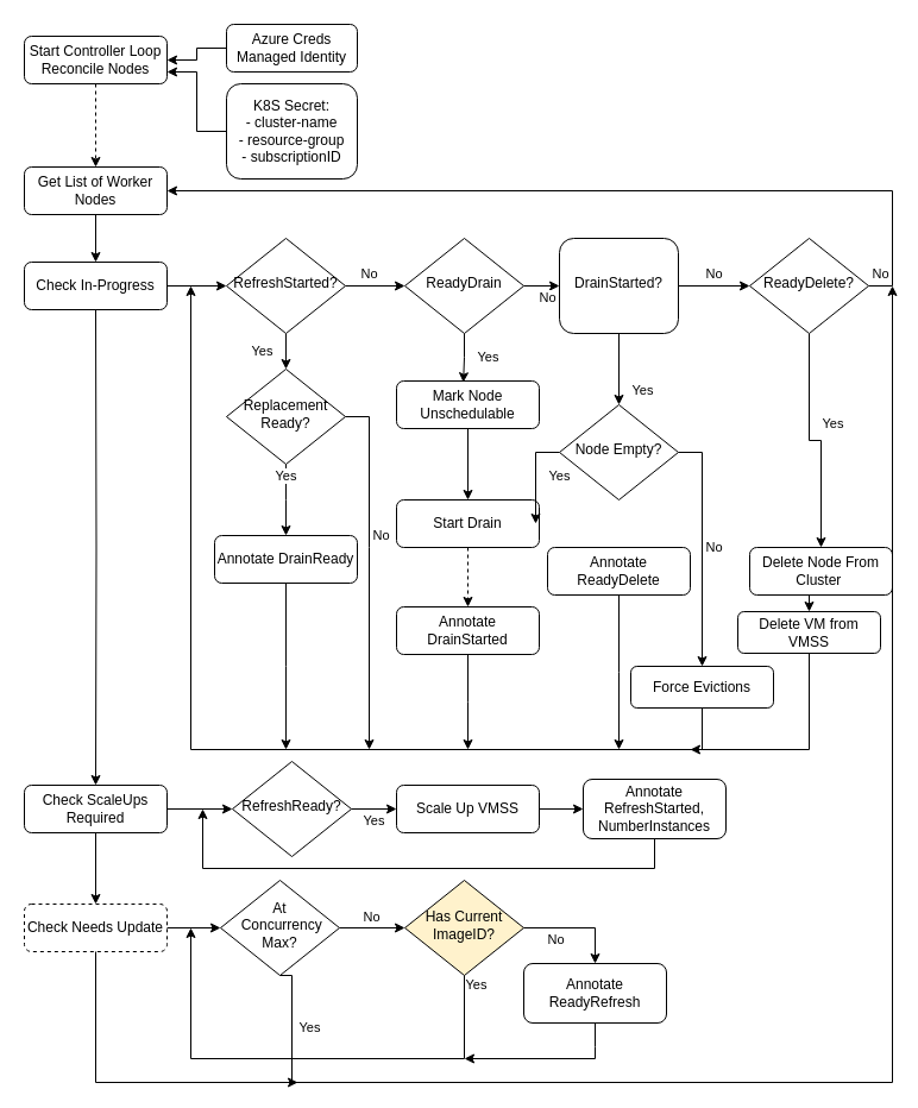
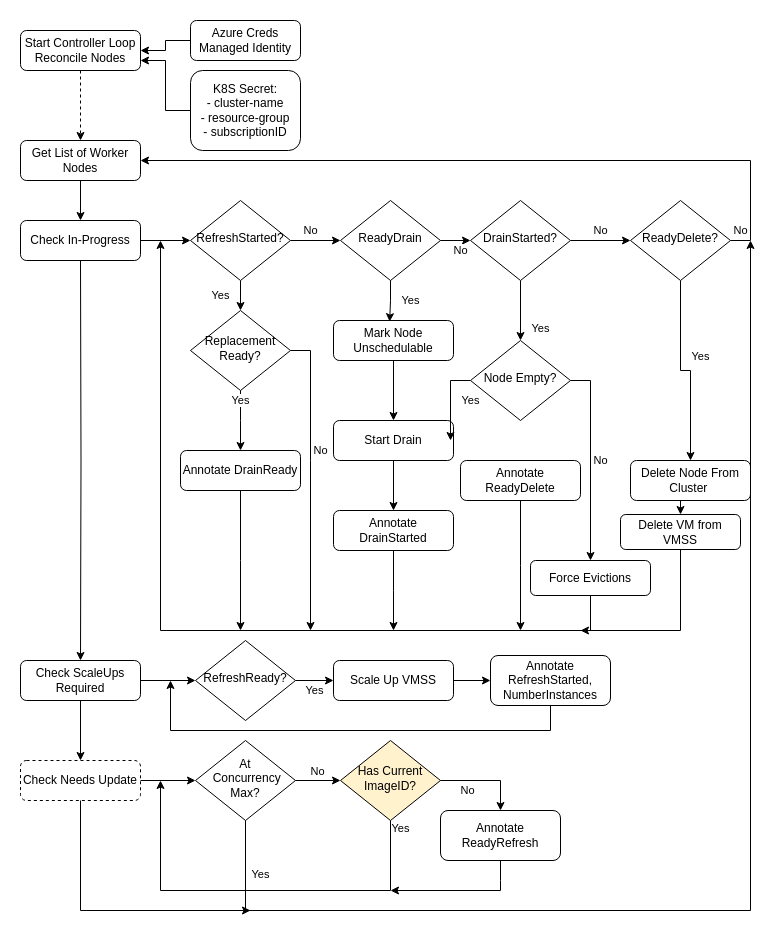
  <mxCell id="0" />
  <mxCell id="1" parent="0" />
  <mxCell id="2" value="Start Controller Loop&lt;br&gt;Reconcile Nodes" style="rounded=1;whiteSpace=wrap;html=1;fontSize=12;glass=0;strokeWidth=1;shadow=0;" parent="1" vertex="1"><mxGeometry x="20" y="30" width="120" height="40" as="geometry" /></mxCell>
  <mxCell id="3" style="edgeStyle=orthogonalEdgeStyle;rounded=0;orthogonalLoop=1;jettySize=auto;html=1;entryX=1;entryY=0.5;entryDx=0;entryDy=0;" parent="1" source="4" target="2" edge="1"><mxGeometry relative="1" as="geometry" /></mxCell>
  <mxCell id="4" value="Azure Creds Managed Identity" style="rounded=1;whiteSpace=wrap;html=1;fontSize=12;glass=0;strokeWidth=1;shadow=0;" parent="1" vertex="1"><mxGeometry x="190" y="20" width="110" height="40" as="geometry" /></mxCell>
  <mxCell id="5" style="edgeStyle=orthogonalEdgeStyle;rounded=0;orthogonalLoop=1;jettySize=auto;html=1;entryX=0.5;entryY=0;entryDx=0;entryDy=0;" parent="1" source="6" target="48" edge="1"><mxGeometry relative="1" as="geometry" /></mxCell>
  <mxCell id="6" value="Get List of Worker Nodes" style="rounded=1;whiteSpace=wrap;html=1;fontSize=12;glass=0;strokeWidth=1;shadow=0;" parent="1" vertex="1"><mxGeometry x="20" y="140" width="120" height="40" as="geometry" /></mxCell>
  <mxCell id="7" value="Yes" style="edgeStyle=orthogonalEdgeStyle;rounded=0;orthogonalLoop=1;jettySize=auto;html=1;entryX=0.5;entryY=0;entryDx=0;entryDy=0;" parent="1" source="9" target="32" edge="1"><mxGeometry y="20" relative="1" as="geometry"><mxPoint as="offset" /><mxPoint x="370" y="330" as="targetPoint" /></mxGeometry></mxCell>
  <mxCell id="8" value="No" style="edgeStyle=orthogonalEdgeStyle;rounded=0;orthogonalLoop=1;jettySize=auto;html=1;entryX=0;entryY=0.5;entryDx=0;entryDy=0;" parent="1" source="9" target="35" edge="1"><mxGeometry x="-0.2" y="10" relative="1" as="geometry"><mxPoint as="offset" /><mxPoint x="340" y="200" as="targetPoint" /></mxGeometry></mxCell>
  <mxCell id="9" value="RefreshStarted?" style="rhombus;whiteSpace=wrap;html=1;shadow=0;fontFamily=Helvetica;fontSize=12;align=center;strokeWidth=1;spacing=6;spacingTop=-4;" parent="1" vertex="1"><mxGeometry x="190" y="200" width="100" height="80" as="geometry" /></mxCell>
  <mxCell id="10" value="Yes" style="edgeStyle=orthogonalEdgeStyle;rounded=0;orthogonalLoop=1;jettySize=auto;html=1;entryX=0.5;entryY=0;entryDx=0;entryDy=0;" parent="1" source="12" target="23" edge="1"><mxGeometry x="0.6" y="20" relative="1" as="geometry"><mxPoint as="offset" /></mxGeometry></mxCell>
  <mxCell id="11" value="No" style="edgeStyle=orthogonalEdgeStyle;rounded=0;orthogonalLoop=1;jettySize=auto;html=1;entryX=0;entryY=0.5;entryDx=0;entryDy=0;" parent="1" source="12" target="14" edge="1"><mxGeometry y="10" relative="1" as="geometry"><mxPoint as="offset" /></mxGeometry></mxCell>
- <mxCell id="12" value="DrainStarted?" style="whiteSpace=wrap;html=1;shadow=0;fontFamily=Helvetica;fontSize=12;align=center;strokeWidth=1;spacing=6;spacingTop=-4;rounded=1;" parent="1" vertex="1"><mxGeometry x="470" y="200" width="100" height="80" as="geometry" /></mxCell>
+ <mxCell id="12" value="DrainStarted?" style="rhombus;whiteSpace=wrap;html=1;shadow=0;fontFamily=Helvetica;fontSize=12;align=center;strokeWidth=1;spacing=6;spacingTop=-4;" parent="1" vertex="1"><mxGeometry x="470" y="200" width="100" height="80" as="geometry" /></mxCell>
  <mxCell id="13" value="Yes" style="edgeStyle=orthogonalEdgeStyle;rounded=0;orthogonalLoop=1;jettySize=auto;html=1;entryX=0.5;entryY=0;entryDx=0;entryDy=0;" parent="1" source="14" target="29" edge="1"><mxGeometry x="-0.2" y="20" relative="1" as="geometry"><mxPoint as="offset" /><mxPoint x="680" y="380" as="targetPoint" /></mxGeometry></mxCell>
  <mxCell id="14" value="ReadyDelete?" style="rhombus;whiteSpace=wrap;html=1;shadow=0;fontFamily=Helvetica;fontSize=12;align=center;strokeWidth=1;spacing=6;spacingTop=-4;" parent="1" vertex="1"><mxGeometry x="630" y="200" width="100" height="80" as="geometry" /></mxCell>
  <mxCell id="15" value="No" style="edgeStyle=orthogonalEdgeStyle;rounded=0;orthogonalLoop=1;jettySize=auto;html=1;entryX=1;entryY=0.5;entryDx=0;entryDy=0;exitX=1;exitY=0.5;exitDx=0;exitDy=0;" parent="1" source="14" target="6" edge="1"><mxGeometry x="-0.972" y="10" relative="1" as="geometry"><Array as="points"><mxPoint x="750" y="240" /><mxPoint x="750" y="160" /></Array><mxPoint as="offset" /><mxPoint x="720" y="240" as="sourcePoint" /></mxGeometry></mxCell>
  <mxCell id="16" style="edgeStyle=orthogonalEdgeStyle;rounded=0;orthogonalLoop=1;jettySize=auto;html=1;entryX=0.5;entryY=0;entryDx=0;entryDy=0;exitX=0.5;exitY=1;exitDx=0;exitDy=0;" parent="1" source="17" target="20" edge="1"><mxGeometry relative="1" as="geometry"><mxPoint x="450" y="370" as="sourcePoint" /><mxPoint x="450" y="420" as="targetPoint" /></mxGeometry></mxCell>
  <mxCell id="17" value="Mark Node Unschedulable" style="rounded=1;whiteSpace=wrap;html=1;fontSize=12;glass=0;strokeWidth=1;shadow=0;" parent="1" vertex="1"><mxGeometry x="333" y="320" width="120" height="40" as="geometry" /></mxCell>
  <mxCell id="18" style="edgeStyle=orthogonalEdgeStyle;rounded=0;orthogonalLoop=1;jettySize=auto;html=1;" parent="1" source="31" edge="1"><mxGeometry relative="1" as="geometry"><mxPoint x="520" y="630" as="targetPoint" /></mxGeometry></mxCell>
- <mxCell id="19" style="edgeStyle=orthogonalEdgeStyle;rounded=0;orthogonalLoop=1;jettySize=auto;html=1;exitX=0.5;exitY=1;exitDx=0;exitDy=0;entryX=0.5;entryY=0;entryDx=0;entryDy=0;dashed=1;" parent="1" source="20" target="21" edge="1"><mxGeometry relative="1" as="geometry"><mxPoint x="450" y="460" as="sourcePoint" /><mxPoint x="450" y="510" as="targetPoint" /></mxGeometry></mxCell>
+ <mxCell id="19" style="edgeStyle=orthogonalEdgeStyle;rounded=0;orthogonalLoop=1;jettySize=auto;html=1;exitX=0.5;exitY=1;exitDx=0;exitDy=0;entryX=0.5;entryY=0;entryDx=0;entryDy=0;" parent="1" source="20" target="21" edge="1"><mxGeometry relative="1" as="geometry"><mxPoint x="450" y="460" as="sourcePoint" /><mxPoint x="450" y="510" as="targetPoint" /></mxGeometry></mxCell>
  <mxCell id="20" value="Start Drain" style="rounded=1;whiteSpace=wrap;html=1;fontSize=12;glass=0;strokeWidth=1;shadow=0;" parent="1" vertex="1"><mxGeometry x="333" y="420" width="120" height="40" as="geometry" /></mxCell>
  <mxCell id="21" value="Annotate DrainStarted" style="rounded=1;whiteSpace=wrap;html=1;fontSize=12;glass=0;strokeWidth=1;shadow=0;" parent="1" vertex="1"><mxGeometry x="333" y="510" width="120" height="40" as="geometry" /></mxCell>
  <mxCell id="22" value="Yes" style="edgeStyle=orthogonalEdgeStyle;rounded=0;orthogonalLoop=1;jettySize=auto;html=1;" parent="1" source="23" target="20" edge="1"><mxGeometry y="20" relative="1" as="geometry"><mxPoint as="offset" /></mxGeometry></mxCell>
  <mxCell id="23" value="Node Empty?" style="rhombus;whiteSpace=wrap;html=1;shadow=0;fontFamily=Helvetica;fontSize=12;align=center;strokeWidth=1;spacing=6;spacingTop=-4;" parent="1" vertex="1"><mxGeometry x="470" y="340" width="100" height="80" as="geometry" /></mxCell>
  <mxCell id="24" value="Delete VM from VMSS" style="rounded=1;whiteSpace=wrap;html=1;fontSize=12;glass=0;strokeWidth=1;shadow=0;" parent="1" vertex="1"><mxGeometry x="620" y="514" width="120" height="35" as="geometry" /></mxCell>
  <mxCell id="25" style="edgeStyle=orthogonalEdgeStyle;rounded=0;orthogonalLoop=1;jettySize=auto;html=1;exitX=0;exitY=0.5;exitDx=0;exitDy=0;entryX=1;entryY=0.75;entryDx=0;entryDy=0;" parent="1" source="26" target="2" edge="1"><mxGeometry relative="1" as="geometry" /></mxCell>
  <mxCell id="26" value="K8S Secret:&lt;br&gt;- cluster-name&lt;br&gt;- resource-group&lt;br&gt;- subscriptionID" style="rounded=1;whiteSpace=wrap;html=1;fontSize=12;glass=0;strokeWidth=1;shadow=0;" parent="1" vertex="1"><mxGeometry x="190" y="70" width="110" height="80" as="geometry" /></mxCell>
  <mxCell id="27" style="edgeStyle=orthogonalEdgeStyle;rounded=0;orthogonalLoop=1;jettySize=auto;html=1;entryX=0.5;entryY=0;entryDx=0;entryDy=0;dashed=1;" parent="1" source="2" target="6" edge="1"><mxGeometry relative="1" as="geometry"><mxPoint x="80" y="-10" as="sourcePoint" /><mxPoint x="-20" y="30" as="targetPoint" /></mxGeometry></mxCell>
  <mxCell id="28" style="edgeStyle=orthogonalEdgeStyle;rounded=0;orthogonalLoop=1;jettySize=auto;html=1;exitX=0.5;exitY=1;exitDx=0;exitDy=0;entryX=0.5;entryY=0;entryDx=0;entryDy=0;" parent="1" source="29" target="24" edge="1"><mxGeometry relative="1" as="geometry" /></mxCell>
  <mxCell id="29" value="Delete Node From Cluster&amp;nbsp;" style="rounded=1;whiteSpace=wrap;html=1;fontSize=12;glass=0;strokeWidth=1;shadow=0;" parent="1" vertex="1"><mxGeometry x="630" y="460" width="120" height="40" as="geometry" /></mxCell>
  <mxCell id="30" value="Has Current ImageID?" style="rhombus;whiteSpace=wrap;html=1;shadow=0;fontFamily=Helvetica;fontSize=12;align=center;strokeWidth=1;spacing=6;spacingTop=-4;fillColor=#fff2cc;" parent="1" vertex="1"><mxGeometry x="340" y="740" width="100" height="80" as="geometry" /></mxCell>
  <mxCell id="31" value="Annotate ReadyDelete" style="rounded=1;whiteSpace=wrap;html=1;fontSize=12;glass=0;strokeWidth=1;shadow=0;" parent="1" vertex="1"><mxGeometry x="460" y="460" width="120" height="40" as="geometry" /></mxCell>
  <mxCell id="32" value="Replacement&lt;br&gt;Ready?" style="rhombus;whiteSpace=wrap;html=1;shadow=0;fontFamily=Helvetica;fontSize=12;align=center;strokeWidth=1;spacing=6;spacingTop=-4;" parent="1" vertex="1"><mxGeometry x="190" y="310" width="100" height="80" as="geometry" /></mxCell>
  <mxCell id="33" value="No" style="edgeStyle=orthogonalEdgeStyle;rounded=0;orthogonalLoop=1;jettySize=auto;html=1;exitX=1;exitY=0.5;exitDx=0;exitDy=0;" parent="1" source="32" edge="1"><mxGeometry x="-0.2" y="10" relative="1" as="geometry"><mxPoint as="offset" /><mxPoint x="430" y="350" as="sourcePoint" /><mxPoint x="310" y="630" as="targetPoint" /><Array as="points"><mxPoint x="310" y="350" /><mxPoint x="310" y="460" /></Array></mxGeometry></mxCell>
  <mxCell id="34" value="Yes" style="edgeStyle=orthogonalEdgeStyle;rounded=0;orthogonalLoop=1;jettySize=auto;html=1;entryX=0.5;entryY=0;entryDx=0;entryDy=0;exitX=0.5;exitY=1;exitDx=0;exitDy=0;" parent="1" source="32" edge="1"><mxGeometry y="20" relative="1" as="geometry"><mxPoint as="offset" /><mxPoint x="310" y="290" as="sourcePoint" /><mxPoint x="240" y="450" as="targetPoint" /></mxGeometry></mxCell>
  <mxCell id="35" value="ReadyDrain" style="rhombus;whiteSpace=wrap;html=1;shadow=0;fontFamily=Helvetica;fontSize=12;align=center;strokeWidth=1;spacing=6;spacingTop=-4;" parent="1" vertex="1"><mxGeometry x="340" y="200" width="100" height="80" as="geometry" /></mxCell>
  <mxCell id="36" value="Annotate DrainReady" style="rounded=1;whiteSpace=wrap;html=1;fontSize=12;glass=0;strokeWidth=1;shadow=0;" parent="1" vertex="1"><mxGeometry x="180" y="450" width="120" height="40" as="geometry" /></mxCell>
  <mxCell id="37" value="No" style="edgeStyle=orthogonalEdgeStyle;rounded=0;orthogonalLoop=1;jettySize=auto;html=1;" parent="1" source="35" target="12" edge="1"><mxGeometry x="-0.2" y="10" relative="1" as="geometry"><mxPoint as="offset" /><mxPoint x="300" y="250" as="sourcePoint" /><mxPoint x="350" y="250" as="targetPoint" /></mxGeometry></mxCell>
  <mxCell id="38" value="Yes" style="edgeStyle=orthogonalEdgeStyle;rounded=0;orthogonalLoop=1;jettySize=auto;html=1;exitX=0.5;exitY=1;exitDx=0;exitDy=0;entryX=0.468;entryY=0.029;entryDx=0;entryDy=0;entryPerimeter=0;" parent="1" source="35" target="17" edge="1"><mxGeometry x="-0.047" y="-20" relative="1" as="geometry"><mxPoint x="20" y="20" as="offset" /><mxPoint x="250" y="290" as="sourcePoint" /><mxPoint x="400" y="310" as="targetPoint" /></mxGeometry></mxCell>
  <mxCell id="39" style="edgeStyle=orthogonalEdgeStyle;rounded=0;orthogonalLoop=1;jettySize=auto;html=1;exitX=0.5;exitY=1;exitDx=0;exitDy=0;" parent="1" source="21" edge="1"><mxGeometry relative="1" as="geometry"><mxPoint x="393" y="630" as="targetPoint" /><mxPoint x="530" y="560" as="sourcePoint" /></mxGeometry></mxCell>
  <mxCell id="40" value="Force Evictions" style="rounded=1;whiteSpace=wrap;html=1;fontSize=12;glass=0;strokeWidth=1;shadow=0;" parent="1" vertex="1"><mxGeometry x="530" y="560" width="120" height="35" as="geometry" /></mxCell>
  <mxCell id="41" value="No" style="edgeStyle=orthogonalEdgeStyle;rounded=0;orthogonalLoop=1;jettySize=auto;html=1;entryX=0.5;entryY=0;entryDx=0;entryDy=0;exitX=1;exitY=0.5;exitDx=0;exitDy=0;" parent="1" source="23" target="40" edge="1"><mxGeometry y="10" relative="1" as="geometry"><mxPoint as="offset" /><mxPoint x="580" y="250" as="sourcePoint" /><mxPoint x="640" y="250" as="targetPoint" /></mxGeometry></mxCell>
  <mxCell id="42" style="edgeStyle=orthogonalEdgeStyle;rounded=0;orthogonalLoop=1;jettySize=auto;html=1;exitX=0.5;exitY=1;exitDx=0;exitDy=0;" parent="1" source="40" edge="1"><mxGeometry relative="1" as="geometry"><mxPoint x="160" y="240" as="targetPoint" /><mxPoint x="530" y="510" as="sourcePoint" /><Array as="points"><mxPoint x="590" y="630" /></Array></mxGeometry></mxCell>
  <mxCell id="43" style="edgeStyle=orthogonalEdgeStyle;rounded=0;orthogonalLoop=1;jettySize=auto;html=1;exitX=0.5;exitY=1;exitDx=0;exitDy=0;" parent="1" source="24" edge="1"><mxGeometry relative="1" as="geometry"><mxPoint x="403" y="470" as="sourcePoint" /><mxPoint x="580" y="630" as="targetPoint" /><Array as="points"><mxPoint x="680" y="630" /></Array></mxGeometry></mxCell>
  <mxCell id="44" style="edgeStyle=orthogonalEdgeStyle;rounded=0;orthogonalLoop=1;jettySize=auto;html=1;exitX=0.5;exitY=1;exitDx=0;exitDy=0;" parent="1" source="47" edge="1"><mxGeometry relative="1" as="geometry"><mxPoint x="380" y="1090" as="sourcePoint" /><mxPoint x="170" y="680" as="targetPoint" /><Array as="points"><mxPoint x="550" y="730" /><mxPoint x="170" y="730" /></Array></mxGeometry></mxCell>
  <mxCell id="45" style="edgeStyle=orthogonalEdgeStyle;rounded=0;orthogonalLoop=1;jettySize=auto;html=1;exitX=1;exitY=0.5;exitDx=0;exitDy=0;entryX=0;entryY=0.5;entryDx=0;entryDy=0;" parent="1" source="46" target="47" edge="1"><mxGeometry relative="1" as="geometry" /></mxCell>
  <mxCell id="46" value="Scale Up VMSS" style="rounded=1;whiteSpace=wrap;html=1;fontSize=12;glass=0;strokeWidth=1;shadow=0;" parent="1" vertex="1"><mxGeometry x="333" y="660" width="120" height="40" as="geometry" /></mxCell>
  <mxCell id="47" value="Annotate RefreshStarted, NumberInstances" style="rounded=1;whiteSpace=wrap;html=1;fontSize=12;glass=0;strokeWidth=1;shadow=0;" parent="1" vertex="1"><mxGeometry x="490" y="655" width="120" height="50" as="geometry" /></mxCell>
  <mxCell id="48" value="Check In-Progress" style="rounded=1;whiteSpace=wrap;html=1;fontSize=12;glass=0;strokeWidth=1;shadow=0;" parent="1" vertex="1"><mxGeometry x="20" y="220" width="120" height="40" as="geometry" /></mxCell>
  <mxCell id="49" value="Check ScaleUps&lt;br&gt;Required" style="rounded=1;whiteSpace=wrap;html=1;fontSize=12;glass=0;strokeWidth=1;shadow=0;" parent="1" vertex="1"><mxGeometry x="20" y="660" width="120" height="40" as="geometry" /></mxCell>
  <mxCell id="50" value="Check Needs Update" style="rounded=1;whiteSpace=wrap;html=1;fontSize=12;glass=0;strokeWidth=1;shadow=0;dashed=1;" parent="1" vertex="1"><mxGeometry x="20" y="760" width="120" height="40" as="geometry" /></mxCell>
  <mxCell id="51" value="RefreshReady?" style="rhombus;whiteSpace=wrap;html=1;shadow=0;fontFamily=Helvetica;fontSize=12;align=center;strokeWidth=1;spacing=6;spacingTop=-4;" parent="1" vertex="1"><mxGeometry x="195" y="640" width="100" height="80" as="geometry" /></mxCell>
  <mxCell id="52" value="Yes" style="edgeStyle=orthogonalEdgeStyle;rounded=0;orthogonalLoop=1;jettySize=auto;html=1;exitX=1;exitY=0.5;exitDx=0;exitDy=0;entryX=0;entryY=0.5;entryDx=0;entryDy=0;" parent="1" source="51" target="46" edge="1"><mxGeometry y="-10" relative="1" as="geometry"><mxPoint as="offset" /><mxPoint x="45" y="720" as="sourcePoint" /><mxPoint x="15" y="810" as="targetPoint" /></mxGeometry></mxCell>
  <mxCell id="53" style="edgeStyle=orthogonalEdgeStyle;rounded=0;orthogonalLoop=1;jettySize=auto;html=1;exitX=1;exitY=0.5;exitDx=0;exitDy=0;entryX=0;entryY=0.5;entryDx=0;entryDy=0;" parent="1" source="48" target="9" edge="1"><mxGeometry relative="1" as="geometry"><mxPoint x="90" y="680" as="sourcePoint" /><mxPoint x="90" y="725" as="targetPoint" /></mxGeometry></mxCell>
  <mxCell id="54" style="edgeStyle=orthogonalEdgeStyle;rounded=0;orthogonalLoop=1;jettySize=auto;html=1;entryX=0.5;entryY=0;entryDx=0;entryDy=0;" parent="1" target="49" edge="1"><mxGeometry relative="1" as="geometry"><mxPoint x="80" y="260" as="sourcePoint" /><mxPoint x="90" y="230" as="targetPoint" /></mxGeometry></mxCell>
  <mxCell id="55" style="edgeStyle=orthogonalEdgeStyle;rounded=0;orthogonalLoop=1;jettySize=auto;html=1;exitX=1;exitY=0.5;exitDx=0;exitDy=0;entryX=0;entryY=0.5;entryDx=0;entryDy=0;" parent="1" source="49" edge="1" target="51"><mxGeometry relative="1" as="geometry"><mxPoint x="150" y="250" as="sourcePoint" /><mxPoint x="190" y="680" as="targetPoint" /></mxGeometry></mxCell>
- <mxCell id="56" value="At&lt;br&gt;&amp;nbsp;Concurrency&lt;br&gt;Max?" style="rhombus;whiteSpace=wrap;html=1;shadow=0;fontFamily=Helvetica;fontSize=12;align=center;strokeWidth=1;spacing=6;spacingTop=-4;" parent="1" vertex="1"><mxGeometry x="185" y="740" width="100" height="80" as="geometry" /></mxCell>
+ <mxCell id="56" value="At&lt;br&gt;&amp;nbsp;Concurrency&lt;br&gt;Max?" style="rhombus;whiteSpace=wrap;html=1;shadow=0;fontFamily=Helvetica;fontSize=12;align=center;strokeWidth=1;spacing=6;spacingTop=-4;" parent="1" vertex="1"><mxGeometry x="195" y="740" width="100" height="80" as="geometry" /></mxCell>
  <mxCell id="57" style="edgeStyle=orthogonalEdgeStyle;rounded=0;orthogonalLoop=1;jettySize=auto;html=1;entryX=0.5;entryY=0;entryDx=0;entryDy=0;exitX=0.5;exitY=1;exitDx=0;exitDy=0;" parent="1" source="49" target="50" edge="1"><mxGeometry relative="1" as="geometry"><mxPoint x="100" y="730" as="sourcePoint" /><mxPoint x="90" y="670" as="targetPoint" /></mxGeometry></mxCell>
  <mxCell id="58" style="edgeStyle=orthogonalEdgeStyle;rounded=0;orthogonalLoop=1;jettySize=auto;html=1;entryX=0;entryY=0.5;entryDx=0;entryDy=0;exitX=1;exitY=0.5;exitDx=0;exitDy=0;" parent="1" source="50" target="56" edge="1"><mxGeometry relative="1" as="geometry"><mxPoint x="160" y="760" as="sourcePoint" /><mxPoint x="90" y="770" as="targetPoint" /></mxGeometry></mxCell>
  <mxCell id="59" value="No" style="edgeStyle=orthogonalEdgeStyle;rounded=0;orthogonalLoop=1;jettySize=auto;html=1;entryX=0;entryY=0.5;entryDx=0;entryDy=0;exitX=1;exitY=0.5;exitDx=0;exitDy=0;" parent="1" source="56" edge="1"><mxGeometry y="10" relative="1" as="geometry"><mxPoint as="offset" /><mxPoint x="260" y="900" as="sourcePoint" /><mxPoint x="340" y="780" as="targetPoint" /></mxGeometry></mxCell>
  <mxCell id="60" value="Yes" style="edgeStyle=orthogonalEdgeStyle;rounded=0;orthogonalLoop=1;jettySize=auto;html=1;exitX=0.5;exitY=1;exitDx=0;exitDy=0;" parent="1" source="30" edge="1"><mxGeometry x="-0.963" y="10" relative="1" as="geometry"><mxPoint as="offset" /><mxPoint x="620" y="770" as="sourcePoint" /><mxPoint x="160" y="780" as="targetPoint" /><Array as="points"><mxPoint x="390" y="890" /></Array></mxGeometry></mxCell>
  <mxCell id="61" value="Yes" style="edgeStyle=orthogonalEdgeStyle;rounded=0;orthogonalLoop=1;jettySize=auto;html=1;exitX=0.5;exitY=1;exitDx=0;exitDy=0;" parent="1" source="56" edge="1"><mxGeometry x="-0.915" y="15" relative="1" as="geometry"><mxPoint as="offset" /><mxPoint x="450" y="790" as="sourcePoint" /><mxPoint x="750" y="240" as="targetPoint" /><Array as="points"><mxPoint x="245" y="910" /><mxPoint x="750" y="910" /></Array></mxGeometry></mxCell>
  <mxCell id="62" value="Annotate ReadyRefresh" style="rounded=1;whiteSpace=wrap;html=1;fontSize=12;glass=0;strokeWidth=1;shadow=0;" parent="1" vertex="1"><mxGeometry x="440" y="810" width="120" height="50" as="geometry" /></mxCell>
  <mxCell id="63" style="edgeStyle=orthogonalEdgeStyle;rounded=0;orthogonalLoop=1;jettySize=auto;html=1;exitX=0.5;exitY=1;exitDx=0;exitDy=0;" parent="1" source="50" edge="1"><mxGeometry relative="1" as="geometry"><mxPoint x="90" y="710" as="sourcePoint" /><mxPoint x="250" y="910" as="targetPoint" /><Array as="points"><mxPoint x="80" y="910" /></Array></mxGeometry></mxCell>
  <mxCell id="64" value="No" style="edgeStyle=orthogonalEdgeStyle;rounded=0;orthogonalLoop=1;jettySize=auto;html=1;exitX=1;exitY=0.5;exitDx=0;exitDy=0;entryX=0.5;entryY=0;entryDx=0;entryDy=0;" parent="1" source="30" target="62" edge="1"><mxGeometry x="-0.4" y="-10" relative="1" as="geometry"><mxPoint as="offset" /><mxPoint x="145" y="790" as="sourcePoint" /><mxPoint x="530" y="790" as="targetPoint" /></mxGeometry></mxCell>
  <mxCell id="65" style="edgeStyle=orthogonalEdgeStyle;rounded=0;orthogonalLoop=1;jettySize=auto;html=1;exitX=0.5;exitY=1;exitDx=0;exitDy=0;" parent="1" source="62" edge="1"><mxGeometry relative="1" as="geometry"><mxPoint x="500" y="880" as="sourcePoint" /><mxPoint x="390" y="890" as="targetPoint" /><Array as="points"><mxPoint x="500" y="880" /><mxPoint x="500" y="880" /></Array></mxGeometry></mxCell>
  <mxCell id="66" style="edgeStyle=orthogonalEdgeStyle;rounded=0;orthogonalLoop=1;jettySize=auto;html=1;exitX=0.5;exitY=1;exitDx=0;exitDy=0;" edge="1" parent="1" source="36"><mxGeometry relative="1" as="geometry"><mxPoint x="403" y="470" as="sourcePoint" /><mxPoint x="240" y="630" as="targetPoint" /></mxGeometry></mxCell>
